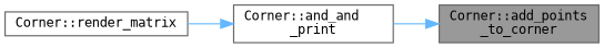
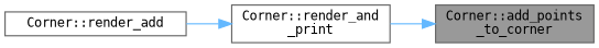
  digraph {
    fontname="DejaVu Sans Mono"
    rankdir=RL
    node [color=grey40 fillcolor=white fontname="DejaVu Sans Mono" fontsize=10 shape=box style=filled]
    edge [color=steelblue1 dir=back fontname="DejaVu Sans Mono" fontsize=10 labelfontname=Helvetica labelfontsize=10 style=solid]
    n1 [color=gray40 fillcolor=grey60 fontcolor=black height=0.2 label="Corner::add_points\l_to_corner" width=0.4]
-   n2 [height=0.2 label="Corner::and_and\l_print" width=0.4]
-   n3 [height=0.2 label="Corner::render_matrix" width=0.4]
+   n2 [height=0.2 label="Corner::render_and\l_print" width=0.4]
+   n3 [height=0.2 label="Corner::render_add" width=0.4]
    n1 -> n2
    n2 -> n3
  }
